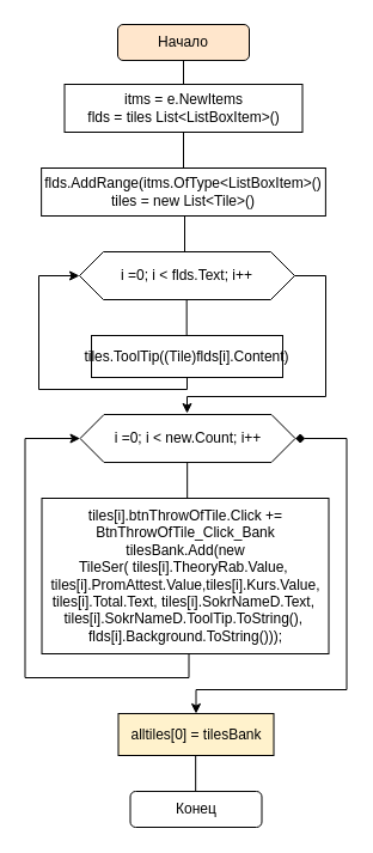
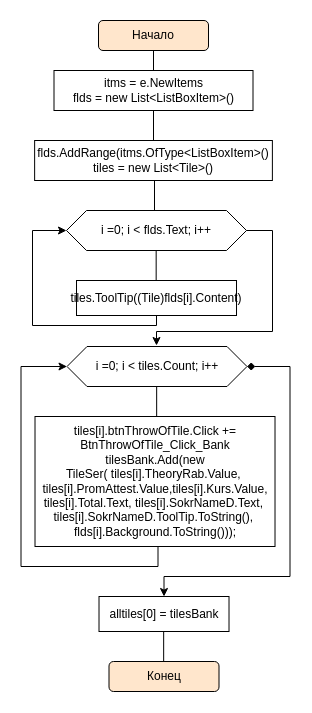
  <mxCell id="0" />
  <mxCell id="1" parent="0" />
  <mxCell id="2" value="Начало" style="rounded=1;whiteSpace=wrap;html=1;fillColor=#ffe6cc;" parent="1" vertex="1"><mxGeometry x="98" y="20" width="110" height="30" as="geometry" /></mxCell>
  <mxCell id="3" value="" style="endArrow=none;html=1;rounded=0;entryX=0.5;entryY=1;entryDx=0;entryDy=0;" parent="1" target="2" edge="1"><mxGeometry width="50" height="50" relative="1" as="geometry"><mxPoint x="153" y="70" as="sourcePoint" /><mxPoint x="179" y="150" as="targetPoint" /></mxGeometry></mxCell>
  <mxCell id="4" value="tiles.ToolTip((Tile)flds[i].Content)" style="rounded=0;whiteSpace=wrap;html=1;" parent="1" vertex="1"><mxGeometry x="76.01" y="280" width="160" height="35" as="geometry" /></mxCell>
  <mxCell id="5" value="" style="endArrow=none;html=1;rounded=0;entryX=0.5;entryY=1;entryDx=0;entryDy=0;" parent="1" edge="1"><mxGeometry width="50" height="50" relative="1" as="geometry"><mxPoint x="155.66" y="280" as="sourcePoint" /><mxPoint x="155.66" y="250" as="targetPoint" /></mxGeometry></mxCell>
  <mxCell id="6" value="" style="endArrow=none;html=1;rounded=0;exitX=0;exitY=0.5;exitDx=0;exitDy=0;startArrow=classic;startFill=1;" parent="1" source="7" edge="1"><mxGeometry width="50" height="50" relative="1" as="geometry"><mxPoint x="12" y="335" as="sourcePoint" /><mxPoint x="156" y="315" as="targetPoint" /><Array as="points"><mxPoint x="32" y="230" /><mxPoint x="32" y="325" /><mxPoint x="156" y="325" /></Array></mxGeometry></mxCell>
  <mxCell id="7" value="&lt;span&gt;i =0; i &amp;lt; flds.Text; i++&lt;/span&gt;" style="shape=hexagon;perimeter=hexagonPerimeter2;whiteSpace=wrap;html=1;fixedSize=1;" parent="1" vertex="1"><mxGeometry x="66.01" y="210" width="180" height="40" as="geometry" /></mxCell>
  <mxCell id="8" value="" style="endArrow=none;html=1;rounded=0;exitX=0.5;exitY=0;exitDx=0;exitDy=0;startArrow=classic;startFill=1;entryX=1;entryY=0.5;entryDx=0;entryDy=0;" parent="1" target="7" edge="1"><mxGeometry width="50" height="50" relative="1" as="geometry"><mxPoint x="156.005" y="345" as="sourcePoint" /><mxPoint x="246.01" y="226" as="targetPoint" /><Array as="points"><mxPoint x="156" y="331" /><mxPoint x="272" y="331" /><mxPoint x="272" y="230" /></Array></mxGeometry></mxCell>
- <mxCell id="9" value="itms = e.NewItems&lt;br&gt;flds = tiles List&amp;lt;ListBoxItem&amp;gt;()" style="rounded=0;whiteSpace=wrap;html=1;" parent="1" vertex="1"><mxGeometry x="53.5" y="70" width="199" height="40" as="geometry" /></mxCell>
+ <mxCell id="9" value="itms = e.NewItems&lt;br&gt;flds = new List&amp;lt;ListBoxItem&amp;gt;()" style="rounded=0;whiteSpace=wrap;html=1;" parent="1" vertex="1"><mxGeometry x="53.5" y="70" width="199" height="40" as="geometry" /></mxCell>
  <mxCell id="10" value="flds.AddRange(itms.OfType&amp;lt;ListBoxItem&amp;gt;()&lt;br&gt;tiles = new List&amp;lt;Tile&amp;gt;()" style="rounded=0;whiteSpace=wrap;html=1;" parent="1" vertex="1"><mxGeometry x="34.13" y="140" width="237.75" height="40" as="geometry" /></mxCell>
  <mxCell id="11" value="" style="endArrow=none;html=1;rounded=0;entryX=0.5;entryY=1;entryDx=0;entryDy=0;" parent="1" edge="1"><mxGeometry width="50" height="50" relative="1" as="geometry"><mxPoint x="153" y="140" as="sourcePoint" /><mxPoint x="153" y="110" as="targetPoint" /></mxGeometry></mxCell>
  <mxCell id="12" value="&lt;div&gt;tiles[i].btnThrowOfTile.Click += BtnThrowOfTile_Click_Bank&lt;br&gt;&lt;/div&gt;&lt;div&gt;tilesBank.Add(new TileSer(&amp;nbsp;&lt;span&gt;tiles[i].TheoryRab.Value,&amp;nbsp;&lt;/span&gt;&lt;/div&gt;&lt;div&gt;&lt;span&gt;tiles[i].PromAttest.Value,&lt;/span&gt;&lt;span&gt;tiles[i].Kurs.Value,&lt;/span&gt;&lt;/div&gt;&lt;div&gt;tiles[i].Total.Text,&amp;nbsp;&lt;span&gt;tiles[i].SokrNameD.Text,&amp;nbsp;&lt;/span&gt;&lt;/div&gt;&lt;div&gt;&lt;span&gt;tiles[i].SokrNameD.ToolTip.ToString(),&amp;nbsp;&lt;/span&gt;&lt;/div&gt;&lt;div&gt;&lt;span&gt;flds[i].Background.ToString()));&lt;/span&gt;&lt;/div&gt;" style="rounded=0;whiteSpace=wrap;html=1;" parent="1" vertex="1"><mxGeometry x="34.51" y="416" width="240" height="130" as="geometry" /></mxCell>
  <mxCell id="13" value="" style="endArrow=none;html=1;rounded=0;entryX=0.5;entryY=1;entryDx=0;entryDy=0;" parent="1" edge="1"><mxGeometry width="50" height="50" relative="1" as="geometry"><mxPoint x="156.17" y="416" as="sourcePoint" /><mxPoint x="156.17" y="386" as="targetPoint" /></mxGeometry></mxCell>
  <mxCell id="14" value="" style="endArrow=none;html=1;rounded=0;exitX=0;exitY=0.5;exitDx=0;exitDy=0;startArrow=classic;startFill=1;" parent="1" source="15" edge="1"><mxGeometry width="50" height="50" relative="1" as="geometry"><mxPoint x="67.4" y="396" as="sourcePoint" /><mxPoint x="157.51" y="546" as="targetPoint" /><Array as="points"><mxPoint x="20.51" y="366" /><mxPoint x="20.51" y="566" /><mxPoint x="157.51" y="566" /></Array></mxGeometry></mxCell>
- <mxCell id="15" value="&lt;span&gt;i =0; i &amp;lt; new.Count; i++&lt;/span&gt;" style="shape=hexagon;perimeter=hexagonPerimeter2;whiteSpace=wrap;html=1;fixedSize=1;" parent="1" vertex="1"><mxGeometry x="66.52" y="346" width="180" height="40" as="geometry" /></mxCell>
- <mxCell id="16" value="alltiles[0] = tilesBank" style="rounded=0;whiteSpace=wrap;html=1;fillColor=#fff2cc;" parent="1" vertex="1"><mxGeometry x="98.51" y="596" width="130" height="35" as="geometry" /></mxCell>
+ <mxCell id="15" value="&lt;span&gt;i =0; i &amp;lt; tiles.Count; i++&lt;/span&gt;" style="shape=hexagon;perimeter=hexagonPerimeter2;whiteSpace=wrap;html=1;fixedSize=1;" parent="1" vertex="1"><mxGeometry x="66.52" y="346" width="180" height="40" as="geometry" /></mxCell>
+ <mxCell id="16" value="alltiles[0] = tilesBank" style="rounded=0;whiteSpace=wrap;html=1;" parent="1" vertex="1"><mxGeometry x="98.51" y="596" width="130" height="35" as="geometry" /></mxCell>
  <mxCell id="17" value="" style="endArrow=none;html=1;rounded=0;entryX=0.5;entryY=1;entryDx=0;entryDy=0;" parent="1" edge="1"><mxGeometry width="50" height="50" relative="1" as="geometry"><mxPoint x="154" y="210" as="sourcePoint" /><mxPoint x="154" y="180" as="targetPoint" /></mxGeometry></mxCell>
  <mxCell id="18" value="" style="endArrow=diamond;html=1;rounded=0;startArrow=classic;startFill=1;entryX=1;entryY=0.5;entryDx=0;entryDy=0;exitX=0.5;exitY=0;exitDx=0;exitDy=0;" parent="1" source="16" edge="1" target="15"><mxGeometry width="50" height="50" relative="1" as="geometry"><mxPoint x="159.51" y="596" as="sourcePoint" /><mxPoint x="243.52" y="406" as="targetPoint" /><Array as="points"><mxPoint x="163.51" y="576" /><mxPoint x="289.51" y="576" /><mxPoint x="289.51" y="366" /></Array></mxGeometry></mxCell>
- <mxCell id="19" value="Конец" style="rounded=1;whiteSpace=wrap;html=1;" parent="1" vertex="1"><mxGeometry x="108.51" y="661" width="110" height="30" as="geometry" /></mxCell>
+ <mxCell id="19" value="Конец" style="rounded=1;whiteSpace=wrap;html=1;fillColor=#ffe6cc;" parent="1" vertex="1"><mxGeometry x="108.51" y="661" width="110" height="30" as="geometry" /></mxCell>
  <mxCell id="20" value="" style="endArrow=none;html=1;rounded=0;entryX=0.5;entryY=1;entryDx=0;entryDy=0;" parent="1" edge="1"><mxGeometry width="50" height="50" relative="1" as="geometry"><mxPoint x="163.17" y="661" as="sourcePoint" /><mxPoint x="163.17" y="631" as="targetPoint" /></mxGeometry></mxCell>
